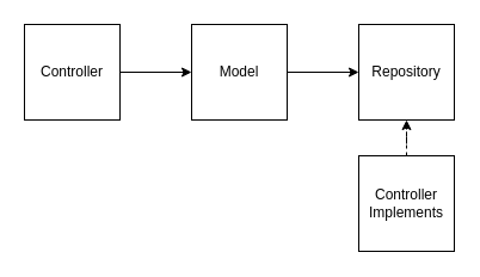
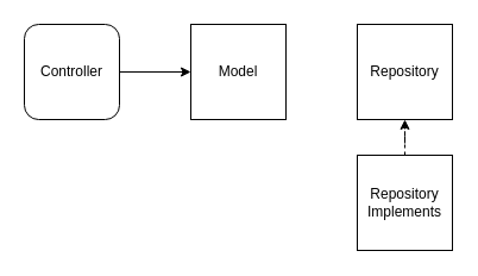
  <mxCell id="0" />
  <mxCell id="1" parent="0" />
  <mxCell id="2" style="edgeStyle=orthogonalEdgeStyle;rounded=0;orthogonalLoop=1;jettySize=auto;html=1;" edge="1" parent="1" source="3" target="5"><mxGeometry relative="1" as="geometry" /></mxCell>
- <mxCell id="3" value="Controller" style="whiteSpace=wrap;html=1;aspect=fixed;" vertex="1" parent="1"><mxGeometry x="20" y="20" width="80" height="80" as="geometry" /></mxCell>
- <mxCell id="4" style="edgeStyle=orthogonalEdgeStyle;rounded=0;orthogonalLoop=1;jettySize=auto;html=1;entryX=0;entryY=0.5;entryDx=0;entryDy=0;" edge="1" parent="1" source="5" target="6"><mxGeometry relative="1" as="geometry" /></mxCell>
+ <mxCell id="3" value="Controller" style="whiteSpace=wrap;html=1;aspect=fixed;rounded=1;" vertex="1" parent="1"><mxGeometry x="20" y="20" width="80" height="80" as="geometry" /></mxCell>
  <mxCell id="5" value="Model" style="whiteSpace=wrap;html=1;aspect=fixed;" vertex="1" parent="1"><mxGeometry x="160" y="20" width="80" height="80" as="geometry" /></mxCell>
  <mxCell id="6" value="Repository" style="whiteSpace=wrap;html=1;aspect=fixed;" vertex="1" parent="1"><mxGeometry x="300" y="20" width="80" height="80" as="geometry" /></mxCell>
  <mxCell id="7" style="edgeStyle=orthogonalEdgeStyle;rounded=0;orthogonalLoop=1;jettySize=auto;html=1;entryX=0.5;entryY=1;entryDx=0;entryDy=0;dashed=1;" edge="1" parent="1" source="8" target="6"><mxGeometry relative="1" as="geometry" /></mxCell>
- <mxCell id="8" value="Controller&lt;br&gt;Implements" style="whiteSpace=wrap;html=1;aspect=fixed;" vertex="1" parent="1"><mxGeometry x="300" y="130" width="80" height="80" as="geometry" /></mxCell>
+ <mxCell id="8" value="Repository&lt;br&gt;Implements" style="whiteSpace=wrap;html=1;aspect=fixed;" vertex="1" parent="1"><mxGeometry x="300" y="130" width="80" height="80" as="geometry" /></mxCell>
